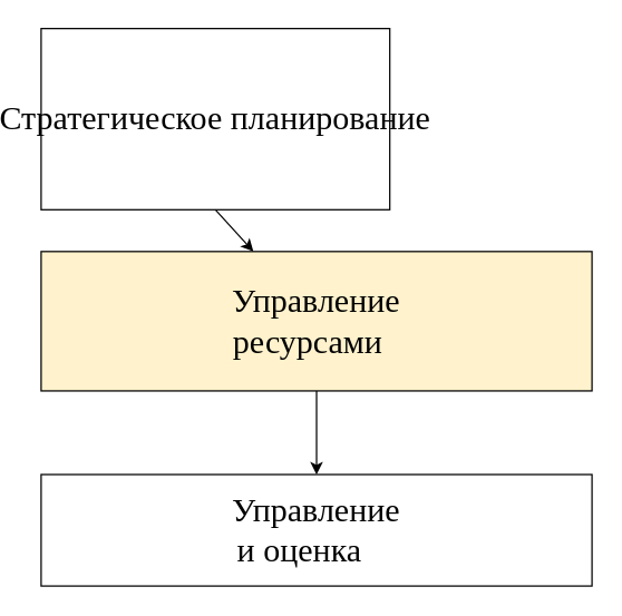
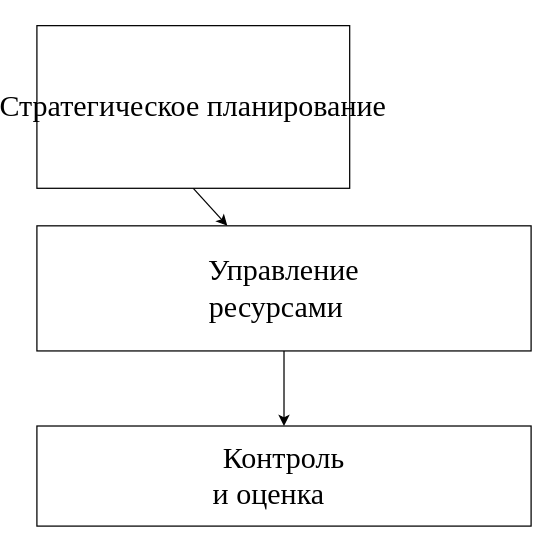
  <mxCell id="0" />
  <mxCell id="1" parent="0" />
  <mxCell id="2" value="&lt;span style=&quot;font-size: 18pt; font-family: Calibri;&quot;&gt;Стратегическое&amp;nbsp;&lt;/span&gt;&lt;span style=&quot;font-size: 18pt; font-family: Calibri;&quot;&gt;планирование&lt;/span&gt;" style="rounded=0;whiteSpace=wrap;html=1;" vertex="1" parent="1"><mxGeometry x="20" y="20" width="250" height="130" as="geometry" /></mxCell>
- <mxCell id="3" value="&lt;span style=&quot;font-size: 18pt; font-family: Calibri;&quot;&gt;Управление&lt;br/&gt;ресурсами&amp;nbsp;&amp;nbsp;&lt;/span&gt;" style="rounded=0;whiteSpace=wrap;html=1;fillColor=#fff2cc;" vertex="1" parent="1"><mxGeometry x="20" y="180" width="395" height="100" as="geometry" /></mxCell>
- <mxCell id="4" value="&lt;span style=&quot;font-size: 18pt; font-family: Calibri;&quot;&gt;Управление&lt;br/&gt;и оценка&amp;nbsp; &amp;nbsp;&amp;nbsp;&lt;/span&gt;" style="rounded=0;whiteSpace=wrap;html=1;" vertex="1" parent="1"><mxGeometry x="20" y="340" width="395" height="80" as="geometry" /></mxCell>
+ <mxCell id="3" value="&lt;span style=&quot;font-size: 18pt; font-family: Calibri;&quot;&gt;Управление&lt;br/&gt;ресурсами&amp;nbsp;&amp;nbsp;&lt;/span&gt;" style="rounded=0;whiteSpace=wrap;html=1;" vertex="1" parent="1"><mxGeometry x="20" y="180" width="395" height="100" as="geometry" /></mxCell>
+ <mxCell id="4" value="&lt;span style=&quot;font-size: 18pt; font-family: Calibri;&quot;&gt;Контроль&lt;br/&gt;и оценка&amp;nbsp; &amp;nbsp;&amp;nbsp;&lt;/span&gt;" style="rounded=0;whiteSpace=wrap;html=1;" vertex="1" parent="1"><mxGeometry x="20" y="340" width="395" height="80" as="geometry" /></mxCell>
  <mxCell id="5" value="" style="endArrow=classic;html=1;rounded=0;exitX=0.5;exitY=1;exitDx=0;exitDy=0;" edge="1" parent="1" source="2" target="3"><mxGeometry width="50" height="50" relative="1" as="geometry"><mxPoint x="420" y="230" as="sourcePoint" /><mxPoint x="470" y="180" as="targetPoint" /></mxGeometry></mxCell>
  <mxCell id="6" value="" style="endArrow=classic;html=1;rounded=0;entryX=0.5;entryY=0;entryDx=0;entryDy=0;exitX=0.5;exitY=1;exitDx=0;exitDy=0;" edge="1" parent="1" source="3" target="4"><mxGeometry width="50" height="50" relative="1" as="geometry"><mxPoint x="355" y="270" as="sourcePoint" /><mxPoint x="365" y="220" as="targetPoint" /></mxGeometry></mxCell>
